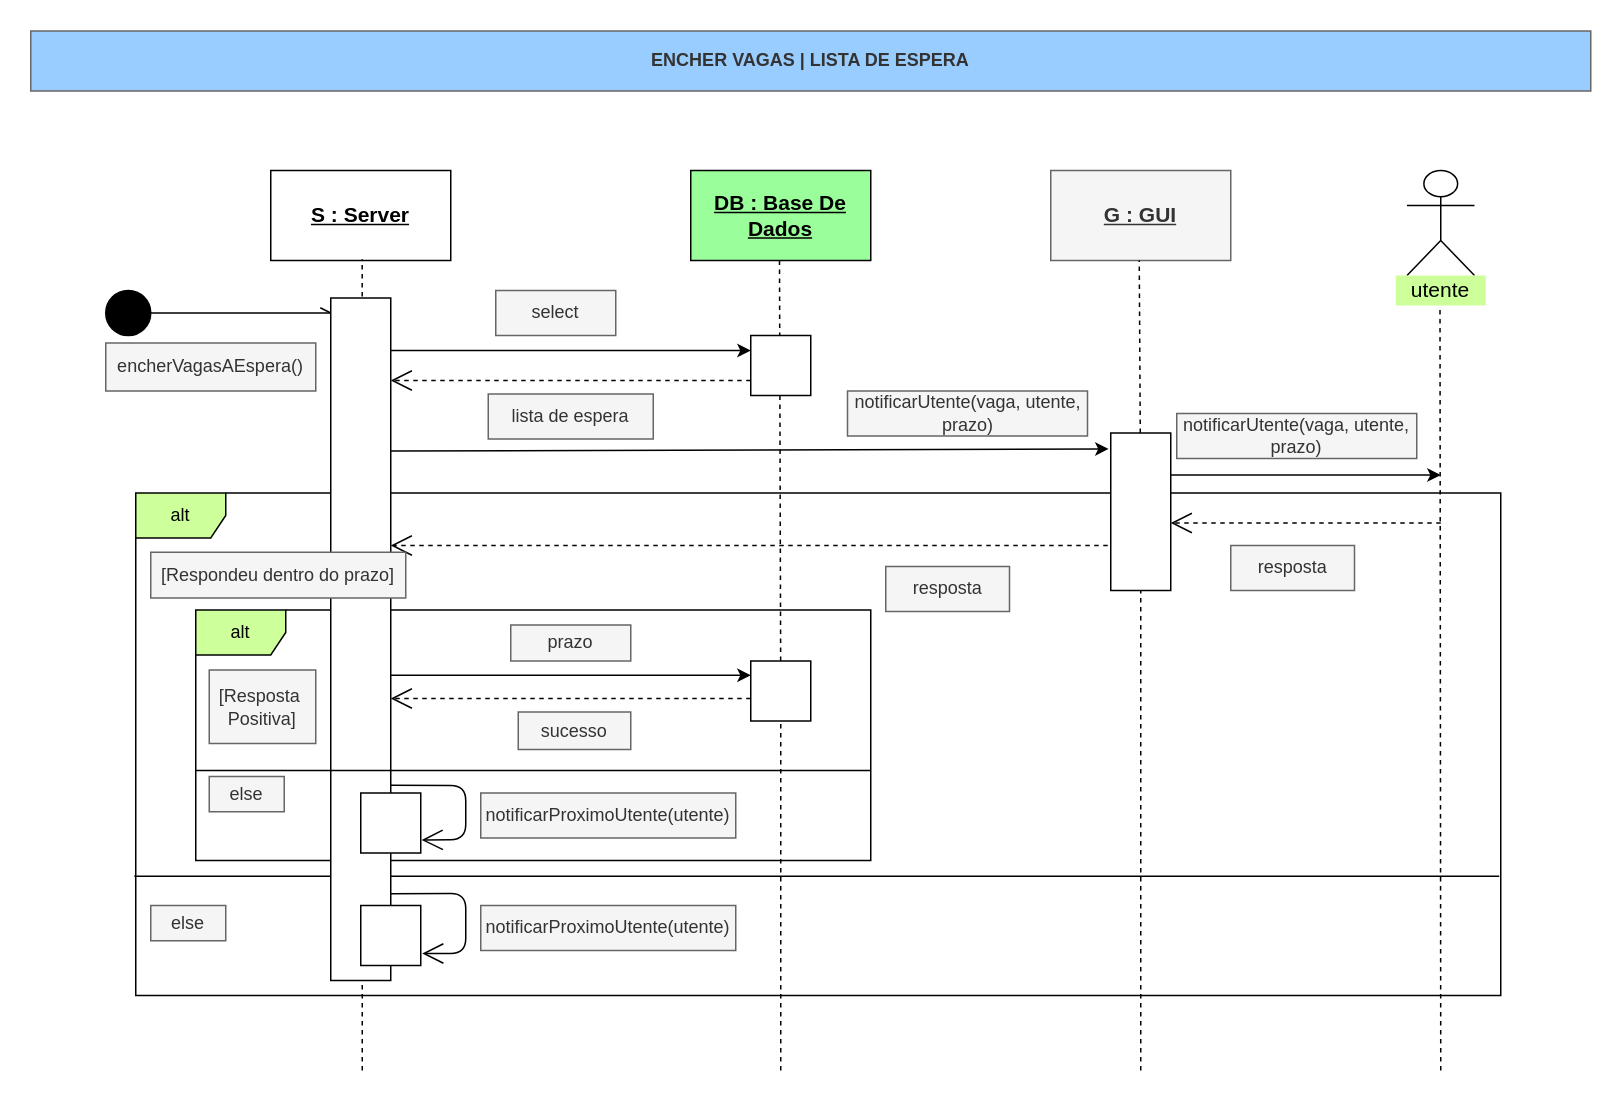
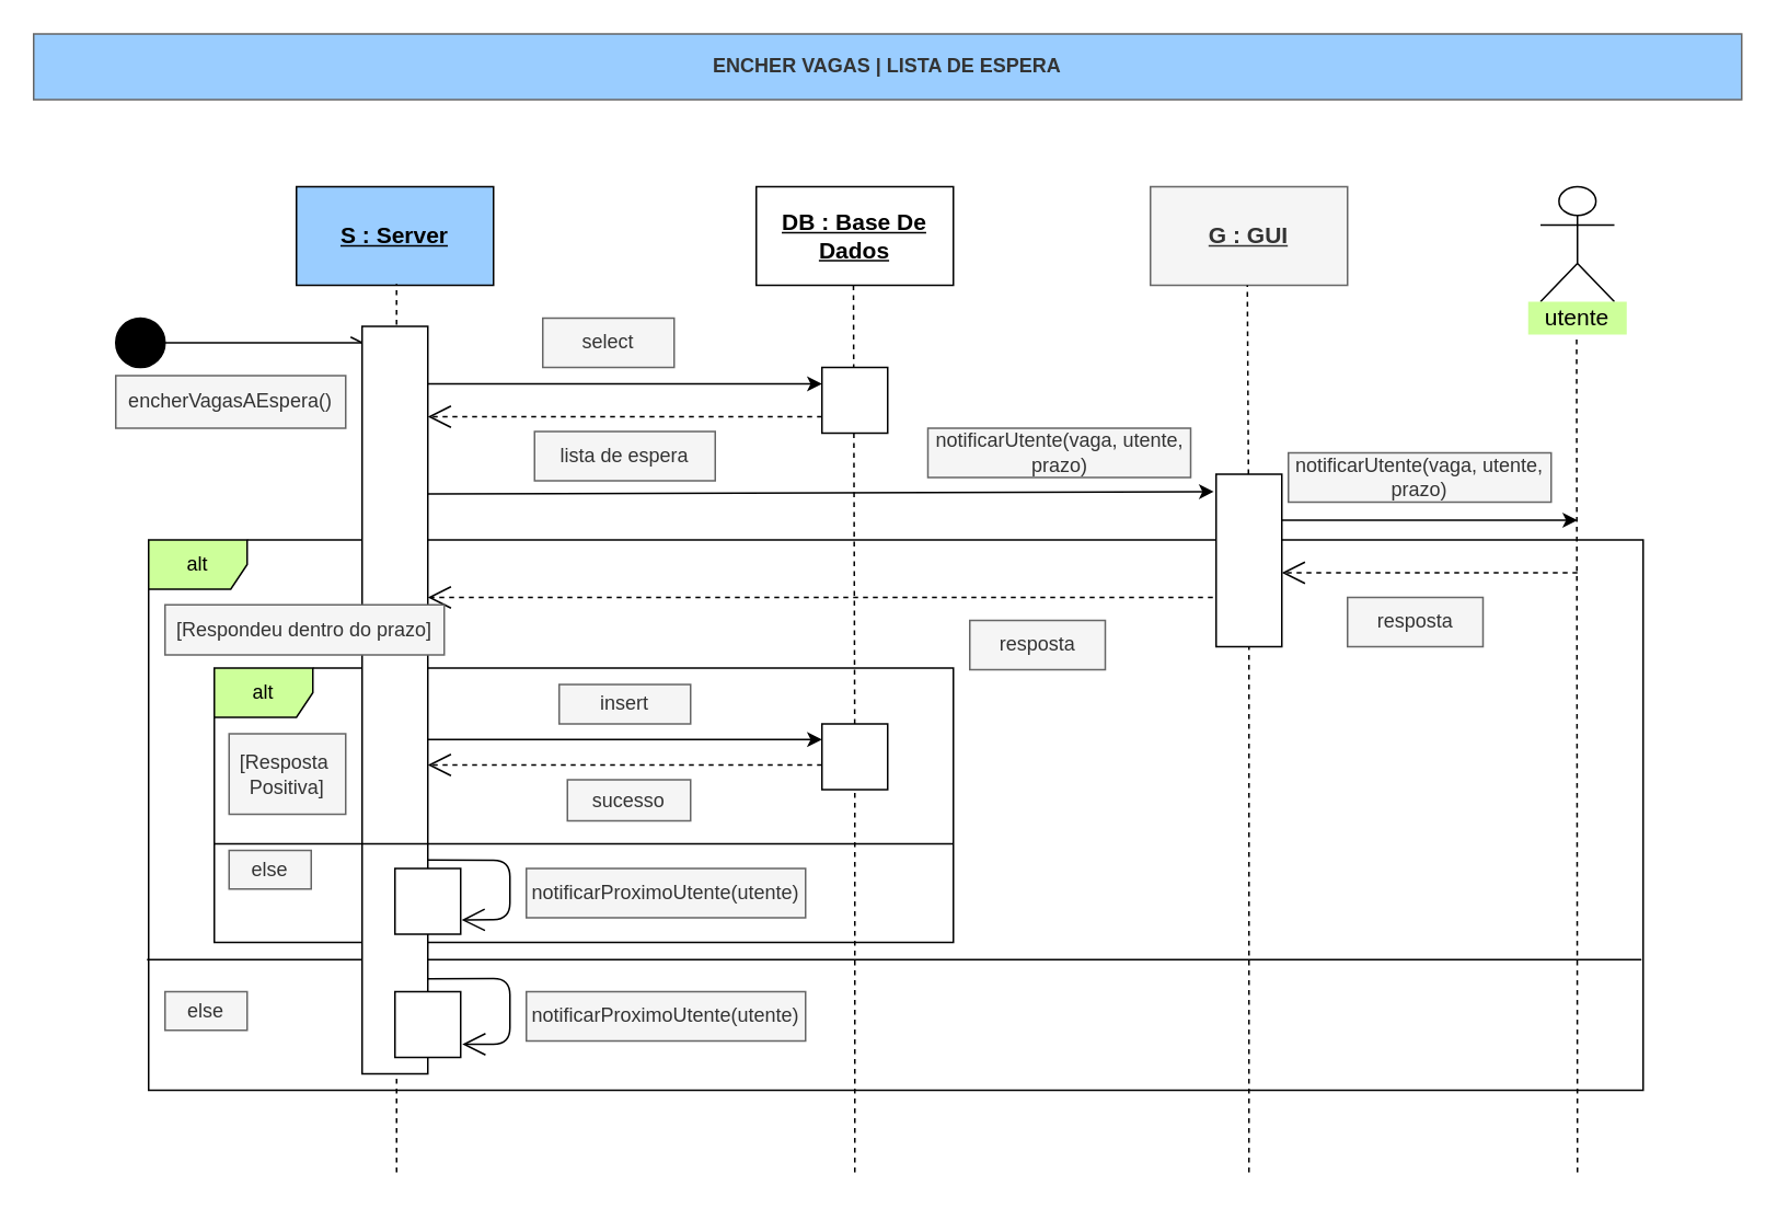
  <mxCell id="0" />
  <mxCell id="1" parent="0" />
  <mxCell id="2" value="alt" style="shape=umlFrame;whiteSpace=wrap;html=1;strokeColor=#000000;fillColor=#CDFF9A;" vertex="1" parent="1"><mxGeometry x="90" y="328" width="910" height="335" as="geometry" /></mxCell>
  <mxCell id="3" value="" style="line;strokeWidth=1;fillColor=none;align=left;verticalAlign=middle;spacingTop=-1;spacingLeft=3;spacingRight=3;rotatable=0;labelPosition=right;points=[];portConstraint=eastwest;" vertex="1" parent="1"><mxGeometry x="89" y="579.5" width="910" height="8" as="geometry" /></mxCell>
  <mxCell id="4" value="alt" style="shape=umlFrame;whiteSpace=wrap;html=1;strokeColor=#000000;fillColor=#CDFF9A;" vertex="1" parent="1"><mxGeometry x="130" y="406" width="450" height="167" as="geometry" /></mxCell>
  <mxCell id="5" value="&lt;b&gt;ENCHER VAGAS | LISTA DE ESPERA&lt;/b&gt;" style="text;html=1;align=center;verticalAlign=middle;whiteSpace=wrap;rounded=0;strokeColor=#666666;fontColor=#333333;fillColor=#9ACDFF;" parent="1" vertex="1"><mxGeometry x="20" y="20" width="1040" height="40" as="geometry" /></mxCell>
  <mxCell id="6" value="&lt;font style=&quot;font-size: 14px&quot;&gt;&lt;u&gt;&lt;b&gt;G : GUI&lt;/b&gt;&lt;/u&gt;&lt;/font&gt;" style="rounded=0;whiteSpace=wrap;html=1;strokeColor=#666666;fontColor=#333333;fillColor=#f5f5f5;" parent="1" vertex="1"><mxGeometry x="700" y="113" width="120" height="60" as="geometry" /></mxCell>
  <mxCell id="7" value="" style="endArrow=none;dashed=1;html=1;rounded=1;" parent="1" edge="1" source="44"><mxGeometry width="50" height="50" relative="1" as="geometry"><mxPoint x="519" y="673" as="sourcePoint" /><mxPoint x="519.17" y="173" as="targetPoint" /></mxGeometry></mxCell>
  <mxCell id="8" value="" style="endArrow=none;dashed=1;html=1;rounded=1;" parent="1" edge="1" source="38"><mxGeometry width="50" height="50" relative="1" as="geometry"><mxPoint x="759" y="673" as="sourcePoint" /><mxPoint x="759" y="173" as="targetPoint" /></mxGeometry></mxCell>
  <mxCell id="9" value="" style="shape=umlActor;verticalLabelPosition=bottom;verticalAlign=top;html=1;outlineConnect=0;" parent="1" vertex="1"><mxGeometry x="937.5" y="113" width="45" height="70" as="geometry" /></mxCell>
- <mxCell id="10" value="&lt;font style=&quot;font-size: 14px&quot;&gt;&lt;b&gt;&lt;u&gt;S : Server&lt;/u&gt;&lt;/b&gt;&lt;/font&gt;" style="rounded=0;whiteSpace=wrap;html=1;fillColor=#ffffff;" parent="1" vertex="1"><mxGeometry x="180" y="113" width="120" height="60" as="geometry" /></mxCell>
- <mxCell id="11" value="&lt;span style=&quot;font-size: 14px&quot;&gt;&lt;b&gt;&lt;u&gt;DB : Base De Dados&lt;/u&gt;&lt;/b&gt;&lt;/span&gt;" style="rounded=0;whiteSpace=wrap;html=1;fillColor=#9AFF9A;" parent="1" vertex="1"><mxGeometry x="460" y="113" width="120" height="60" as="geometry" /></mxCell>
+ <mxCell id="10" value="&lt;font style=&quot;font-size: 14px&quot;&gt;&lt;b&gt;&lt;u&gt;S : Server&lt;/u&gt;&lt;/b&gt;&lt;/font&gt;" style="rounded=0;whiteSpace=wrap;html=1;fillColor=#9ACDFF;" parent="1" vertex="1"><mxGeometry x="180" y="113" width="120" height="60" as="geometry" /></mxCell>
+ <mxCell id="11" value="&lt;span style=&quot;font-size: 14px&quot;&gt;&lt;b&gt;&lt;u&gt;DB : Base De Dados&lt;/u&gt;&lt;/b&gt;&lt;/span&gt;" style="rounded=0;whiteSpace=wrap;html=1;fillColor=#ffffff;" parent="1" vertex="1"><mxGeometry x="460" y="113" width="120" height="60" as="geometry" /></mxCell>
  <mxCell id="12" value="&lt;font style=&quot;font-size: 14px&quot;&gt;utente&lt;/font&gt;" style="text;html=1;align=center;verticalAlign=middle;whiteSpace=wrap;rounded=0;fillColor=#CDFF9A;" parent="1" vertex="1"><mxGeometry x="930" y="183" width="60" height="20" as="geometry" /></mxCell>
  <mxCell id="13" value="" style="endArrow=none;dashed=1;html=1;entryX=0.508;entryY=0.987;entryDx=0;entryDy=0;entryPerimeter=0;" edge="1" parent="1" target="10"><mxGeometry width="50" height="50" relative="1" as="geometry"><mxPoint x="241" y="713" as="sourcePoint" /><mxPoint x="242.5" y="178" as="targetPoint" /></mxGeometry></mxCell>
  <mxCell id="14" value="" style="ellipse;whiteSpace=wrap;html=1;aspect=fixed;fillColor=#000000;" vertex="1" parent="1"><mxGeometry x="70" y="193" width="30" height="30" as="geometry" /></mxCell>
  <mxCell id="15" value="" style="endArrow=openAsync;html=1;endFill=0;" edge="1" parent="1" source="14"><mxGeometry width="50" height="50" relative="1" as="geometry"><mxPoint x="540" y="268" as="sourcePoint" /><mxPoint x="220" y="208" as="targetPoint" /></mxGeometry></mxCell>
  <mxCell id="16" value="encherVagasAEspera()" style="text;html=1;strokeColor=#666666;align=center;verticalAlign=middle;whiteSpace=wrap;rounded=0;fillColor=#f5f5f5;fontColor=#333333;" vertex="1" parent="1"><mxGeometry x="70" y="228" width="140" height="32" as="geometry" /></mxCell>
  <mxCell id="17" value="" style="endArrow=classic;html=1;" edge="1" parent="1"><mxGeometry width="50" height="50" relative="1" as="geometry"><mxPoint x="260" y="233" as="sourcePoint" /><mxPoint x="500" y="233" as="targetPoint" /></mxGeometry></mxCell>
  <mxCell id="18" value="select" style="text;html=1;strokeColor=#666666;align=center;verticalAlign=middle;whiteSpace=wrap;rounded=0;fillColor=#f5f5f5;fontColor=#333333;" vertex="1" parent="1"><mxGeometry x="330" y="193" width="80" height="30" as="geometry" /></mxCell>
  <mxCell id="19" value="" style="endArrow=open;endFill=1;endSize=12;html=1;dashed=1;" edge="1" parent="1"><mxGeometry width="160" relative="1" as="geometry"><mxPoint x="500" y="253" as="sourcePoint" /><mxPoint x="260" y="253" as="targetPoint" /></mxGeometry></mxCell>
  <mxCell id="20" value="lista de espera" style="text;html=1;strokeColor=#666666;align=center;verticalAlign=middle;whiteSpace=wrap;rounded=0;fillColor=#f5f5f5;fontColor=#333333;" vertex="1" parent="1"><mxGeometry x="325" y="262" width="110" height="30" as="geometry" /></mxCell>
  <mxCell id="21" value="" style="endArrow=classic;html=1;entryX=-0.035;entryY=0.101;entryDx=0;entryDy=0;entryPerimeter=0;" edge="1" parent="1" target="38"><mxGeometry width="50" height="50" relative="1" as="geometry"><mxPoint x="260" y="300" as="sourcePoint" /><mxPoint x="780" y="300" as="targetPoint" /></mxGeometry></mxCell>
  <mxCell id="22" value="" style="endArrow=none;dashed=1;html=1;rounded=1;" edge="1" parent="1"><mxGeometry width="50" height="50" relative="1" as="geometry"><mxPoint x="960" y="713" as="sourcePoint" /><mxPoint x="959.5" y="203" as="targetPoint" /></mxGeometry></mxCell>
  <mxCell id="23" value="notificarUtente(vaga, utente, prazo)" style="text;html=1;strokeColor=#666666;align=center;verticalAlign=middle;whiteSpace=wrap;rounded=0;fillColor=#f5f5f5;fontColor=#333333;" vertex="1" parent="1"><mxGeometry x="564.5" y="260" width="160" height="30" as="geometry" /></mxCell>
  <mxCell id="24" value="" style="endArrow=classic;html=1;" edge="1" parent="1"><mxGeometry width="50" height="50" relative="1" as="geometry"><mxPoint x="780" y="316" as="sourcePoint" /><mxPoint x="960" y="316" as="targetPoint" /></mxGeometry></mxCell>
  <mxCell id="25" value="" style="endArrow=open;endFill=1;endSize=12;html=1;dashed=1;" edge="1" parent="1"><mxGeometry width="160" relative="1" as="geometry"><mxPoint x="960" y="348" as="sourcePoint" /><mxPoint x="780" y="348" as="targetPoint" /></mxGeometry></mxCell>
  <mxCell id="26" value="resposta" style="text;html=1;strokeColor=#666666;align=center;verticalAlign=middle;whiteSpace=wrap;rounded=0;fillColor=#f5f5f5;fontColor=#333333;" vertex="1" parent="1"><mxGeometry x="820" y="363" width="82.5" height="30" as="geometry" /></mxCell>
  <mxCell id="27" value="" style="endArrow=open;endFill=1;endSize=12;html=1;dashed=1;" edge="1" parent="1"><mxGeometry width="160" relative="1" as="geometry"><mxPoint x="780" y="363" as="sourcePoint" /><mxPoint x="260" y="363" as="targetPoint" /></mxGeometry></mxCell>
  <mxCell id="28" value="resposta" style="text;html=1;strokeColor=#666666;align=center;verticalAlign=middle;whiteSpace=wrap;rounded=0;fillColor=#f5f5f5;fontColor=#333333;" vertex="1" parent="1"><mxGeometry x="590" y="377" width="82.5" height="30" as="geometry" /></mxCell>
  <mxCell id="29" value="" style="endArrow=classic;html=1;" edge="1" parent="1"><mxGeometry width="50" height="50" relative="1" as="geometry"><mxPoint x="260" y="449.5" as="sourcePoint" /><mxPoint x="500" y="449.5" as="targetPoint" /></mxGeometry></mxCell>
- <mxCell id="30" value="prazo" style="text;html=1;strokeColor=#666666;align=center;verticalAlign=middle;whiteSpace=wrap;rounded=0;fillColor=#f5f5f5;fontColor=#333333;" vertex="1" parent="1"><mxGeometry x="340" y="416" width="80" height="24" as="geometry" /></mxCell>
+ <mxCell id="30" value="insert" style="text;html=1;strokeColor=#666666;align=center;verticalAlign=middle;whiteSpace=wrap;rounded=0;fillColor=#f5f5f5;fontColor=#333333;" vertex="1" parent="1"><mxGeometry x="340" y="416" width="80" height="24" as="geometry" /></mxCell>
  <mxCell id="31" value="" style="endArrow=open;endFill=1;endSize=12;html=1;dashed=1;" edge="1" parent="1"><mxGeometry width="160" relative="1" as="geometry"><mxPoint x="500" y="465" as="sourcePoint" /><mxPoint x="260" y="465" as="targetPoint" /></mxGeometry></mxCell>
  <mxCell id="32" value="sucesso" style="text;html=1;strokeColor=#666666;align=center;verticalAlign=middle;whiteSpace=wrap;rounded=0;fillColor=#f5f5f5;fontColor=#333333;" vertex="1" parent="1"><mxGeometry x="345" y="474" width="75" height="25" as="geometry" /></mxCell>
  <mxCell id="33" value="" style="rounded=0;whiteSpace=wrap;html=1;strokeColor=#000000;fillColor=#FFFFFF;" vertex="1" parent="1"><mxGeometry x="500" y="223" width="40" height="40" as="geometry" /></mxCell>
  <mxCell id="34" value="" style="endArrow=none;dashed=1;html=1;rounded=1;" edge="1" parent="1" target="38"><mxGeometry width="50" height="50" relative="1" as="geometry"><mxPoint x="760" y="713" as="sourcePoint" /><mxPoint x="759" y="173" as="targetPoint" /></mxGeometry></mxCell>
  <mxCell id="35" value="" style="rounded=0;whiteSpace=wrap;html=1;strokeColor=#000000;fillColor=#FFFFFF;" vertex="1" parent="1"><mxGeometry x="220" y="198" width="40" height="455" as="geometry" /></mxCell>
  <mxCell id="36" value="notificarUtente(vaga, utente, prazo)" style="text;html=1;strokeColor=#666666;align=center;verticalAlign=middle;whiteSpace=wrap;rounded=0;fillColor=#f5f5f5;fontColor=#333333;" vertex="1" parent="1"><mxGeometry x="784" y="275" width="160" height="30" as="geometry" /></mxCell>
  <mxCell id="37" value="[Respondeu dentro do prazo]" style="text;html=1;strokeColor=#666666;align=center;verticalAlign=middle;whiteSpace=wrap;rounded=0;fillColor=#f5f5f5;fontColor=#333333;" vertex="1" parent="1"><mxGeometry x="100" y="367.5" width="170" height="30.5" as="geometry" /></mxCell>
  <mxCell id="38" value="" style="rounded=0;whiteSpace=wrap;html=1;strokeColor=#000000;fillColor=#FFFFFF;" vertex="1" parent="1"><mxGeometry x="740" y="288" width="40" height="105" as="geometry" /></mxCell>
  <mxCell id="39" value="else" style="text;html=1;strokeColor=#666666;align=center;verticalAlign=middle;whiteSpace=wrap;rounded=0;fillColor=#f5f5f5;fontColor=#333333;" vertex="1" parent="1"><mxGeometry x="100" y="603" width="50" height="23.5" as="geometry" /></mxCell>
  <mxCell id="40" value="" style="rounded=0;whiteSpace=wrap;html=1;strokeColor=#000000;fillColor=#FFFFFF;" vertex="1" parent="1"><mxGeometry x="240" y="603" width="40" height="40" as="geometry" /></mxCell>
  <mxCell id="41" value="" style="endArrow=open;endFill=1;endSize=12;html=1;exitX=0.99;exitY=0.855;exitDx=0;exitDy=0;exitPerimeter=0;entryX=1.025;entryY=0.85;entryDx=0;entryDy=0;entryPerimeter=0;" edge="1" parent="1"><mxGeometry width="160" relative="1" as="geometry"><mxPoint x="259.6" y="595.175" as="sourcePoint" /><mxPoint x="281" y="635" as="targetPoint" /><Array as="points"><mxPoint x="310" y="595" /><mxPoint x="310" y="635" /></Array></mxGeometry></mxCell>
  <mxCell id="42" value="notificarProximoUtente(utente)" style="text;html=1;strokeColor=#666666;align=center;verticalAlign=middle;whiteSpace=wrap;rounded=0;fillColor=#f5f5f5;fontColor=#333333;" vertex="1" parent="1"><mxGeometry x="320" y="603" width="170" height="30" as="geometry" /></mxCell>
  <mxCell id="43" value="[Resposta&amp;nbsp;&lt;br&gt;Positiva]" style="text;html=1;strokeColor=#666666;align=center;verticalAlign=middle;whiteSpace=wrap;rounded=0;fillColor=#f5f5f5;fontColor=#333333;" vertex="1" parent="1"><mxGeometry x="139" y="446" width="71" height="49" as="geometry" /></mxCell>
  <mxCell id="44" value="" style="rounded=0;whiteSpace=wrap;html=1;strokeColor=#000000;fillColor=#FFFFFF;" vertex="1" parent="1"><mxGeometry x="500" y="440" width="40" height="40" as="geometry" /></mxCell>
  <mxCell id="45" value="" style="endArrow=none;dashed=1;html=1;rounded=1;" edge="1" parent="1" target="44"><mxGeometry width="50" height="50" relative="1" as="geometry"><mxPoint x="520" y="713" as="sourcePoint" /><mxPoint x="519.17" y="173" as="targetPoint" /></mxGeometry></mxCell>
  <mxCell id="46" value="" style="rounded=0;whiteSpace=wrap;html=1;strokeColor=#000000;fillColor=#FFFFFF;" vertex="1" parent="1"><mxGeometry x="240" y="528" width="40" height="40" as="geometry" /></mxCell>
  <mxCell id="47" value="" style="line;strokeWidth=1;fillColor=none;align=left;verticalAlign=middle;spacingTop=-1;spacingLeft=3;spacingRight=3;rotatable=0;labelPosition=right;points=[];portConstraint=eastwest;" vertex="1" parent="1"><mxGeometry x="130" y="509" width="450" height="8" as="geometry" /></mxCell>
  <mxCell id="48" value="" style="endArrow=open;endFill=1;endSize=12;html=1;exitX=1;exitY=0.714;exitDx=0;exitDy=0;exitPerimeter=0;entryX=1.015;entryY=0.785;entryDx=0;entryDy=0;entryPerimeter=0;" edge="1" parent="1" source="35" target="46"><mxGeometry width="160" relative="1" as="geometry"><mxPoint x="350" y="503" as="sourcePoint" /><mxPoint x="510" y="503" as="targetPoint" /><Array as="points"><mxPoint x="310" y="523" /><mxPoint x="310" y="559" /></Array></mxGeometry></mxCell>
  <mxCell id="49" value="notificarProximoUtente(utente)" style="text;html=1;strokeColor=#666666;align=center;verticalAlign=middle;whiteSpace=wrap;rounded=0;fillColor=#f5f5f5;fontColor=#333333;" vertex="1" parent="1"><mxGeometry x="320" y="528" width="170" height="30" as="geometry" /></mxCell>
  <mxCell id="50" value="else" style="text;html=1;strokeColor=#666666;align=center;verticalAlign=middle;whiteSpace=wrap;rounded=0;fillColor=#f5f5f5;fontColor=#333333;" vertex="1" parent="1"><mxGeometry x="139" y="517" width="50" height="23.5" as="geometry" /></mxCell>
